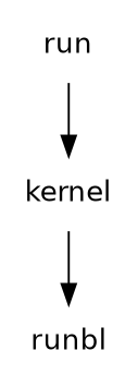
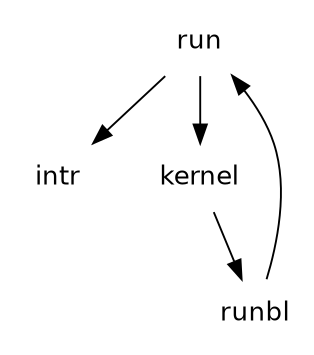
  digraph {
    fontname="DejaVu Sans"
    node [fontname="DejaVu Sans" shape=plaintext]
    edge [fontname="DejaVu Sans"]
    run
+   intr
    kernel
    runbl
+   run -> intr
    run -> kernel
    kernel -> runbl
+   runbl -> run
  }
